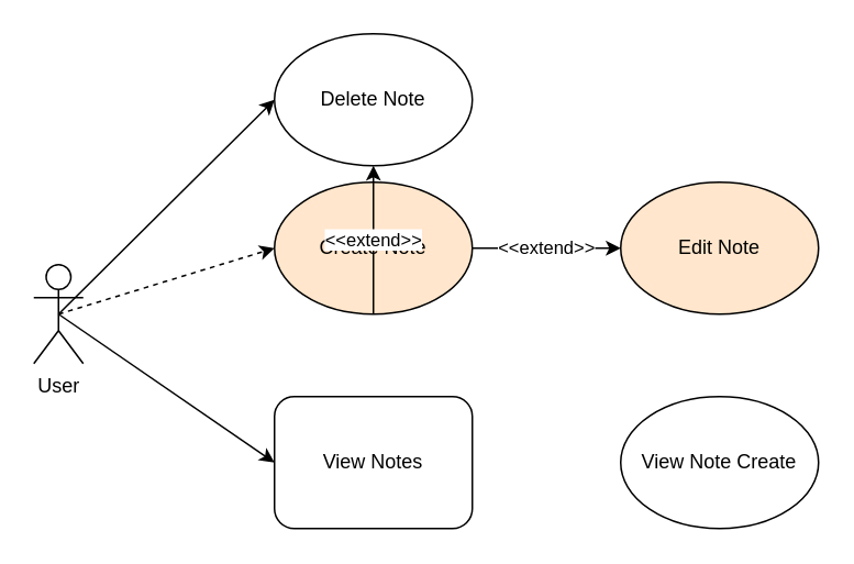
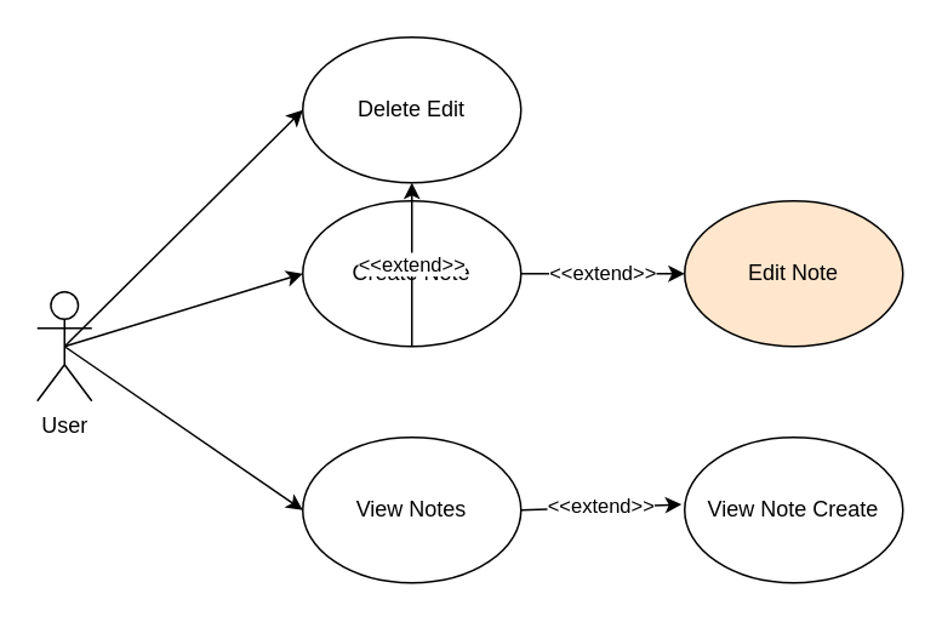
  <mxCell id="0" />
  <mxCell id="1" parent="0" />
- <mxCell id="2" style="rounded=0;orthogonalLoop=1;jettySize=auto;html=1;exitX=0.5;exitY=0.5;exitDx=0;exitDy=0;exitPerimeter=0;entryX=0;entryY=0.5;entryDx=0;entryDy=0;dashed=1;" parent="1" source="3" target="5" edge="1"><mxGeometry relative="1" as="geometry"><mxPoint x="170" y="130" as="targetPoint" /></mxGeometry></mxCell>
+ <mxCell id="2" style="rounded=0;orthogonalLoop=1;jettySize=auto;html=1;exitX=0.5;exitY=0.5;exitDx=0;exitDy=0;exitPerimeter=0;entryX=0;entryY=0.5;entryDx=0;entryDy=0;" parent="1" source="3" target="5" edge="1"><mxGeometry relative="1" as="geometry"><mxPoint x="170" y="130" as="targetPoint" /></mxGeometry></mxCell>
  <mxCell id="3" value="User&lt;div&gt;&lt;br&gt;&lt;/div&gt;" style="shape=umlActor;verticalLabelPosition=bottom;verticalAlign=top;html=1;outlineConnect=0;" parent="1" vertex="1"><mxGeometry x="20" y="160" width="30" height="60" as="geometry" /></mxCell>
  <mxCell id="4" style="rounded=0;orthogonalLoop=1;jettySize=auto;html=1;exitX=0.5;exitY=0.5;exitDx=0;exitDy=0;exitPerimeter=0;entryX=0;entryY=0.5;entryDx=0;entryDy=0;" parent="1" source="3" target="6" edge="1"><mxGeometry relative="1" as="geometry"><mxPoint x="170" y="250" as="targetPoint" /><mxPoint x="45" y="200" as="sourcePoint" /></mxGeometry></mxCell>
- <mxCell id="5" value="Create Note" style="ellipse;whiteSpace=wrap;html=1;fillColor=#ffe6cc;" parent="1" vertex="1"><mxGeometry x="166" y="110" width="120" height="80" as="geometry" /></mxCell>
- <mxCell id="6" value="View Notes" style="whiteSpace=wrap;html=1;rounded=1;" parent="1" vertex="1"><mxGeometry x="166" y="240" width="120" height="80" as="geometry" /></mxCell>
+ <mxCell id="5" value="Create Note" style="ellipse;whiteSpace=wrap;html=1;" parent="1" vertex="1"><mxGeometry x="166" y="110" width="120" height="80" as="geometry" /></mxCell>
+ <mxCell id="6" value="View Notes" style="ellipse;whiteSpace=wrap;html=1;" parent="1" vertex="1"><mxGeometry x="166" y="240" width="120" height="80" as="geometry" /></mxCell>
  <mxCell id="7" value="&amp;lt;&amp;lt;extend&amp;gt;&amp;gt;" style="endArrow=classic;html=1;rounded=0;exitX=0.5;exitY=1;exitDx=0;exitDy=0;" parent="1" source="5" target="8" edge="1"><mxGeometry width="50" height="50" relative="1" as="geometry"><mxPoint x="180" y="240" as="sourcePoint" /><mxPoint x="230" y="190" as="targetPoint" /></mxGeometry></mxCell>
- <mxCell id="8" value="Delete Note" style="ellipse;whiteSpace=wrap;html=1;" parent="1" vertex="1"><mxGeometry x="166" y="20" width="120" height="80" as="geometry" /></mxCell>
+ <mxCell id="8" value="Delete Edit" style="ellipse;whiteSpace=wrap;html=1;" parent="1" vertex="1"><mxGeometry x="166" y="20" width="120" height="80" as="geometry" /></mxCell>
  <mxCell id="9" style="rounded=0;orthogonalLoop=1;jettySize=auto;html=1;exitX=0.5;exitY=0.5;exitDx=0;exitDy=0;exitPerimeter=0;entryX=0;entryY=0.5;entryDx=0;entryDy=0;" parent="1" source="3" target="8" edge="1"><mxGeometry relative="1" as="geometry"><mxPoint x="180" y="140" as="targetPoint" /><mxPoint x="45" y="200" as="sourcePoint" /></mxGeometry></mxCell>
  <mxCell id="10" value="Edit Note" style="ellipse;whiteSpace=wrap;html=1;fillColor=#ffe6cc;" vertex="1" parent="1"><mxGeometry x="376" y="110" width="120" height="80" as="geometry" /></mxCell>
  <mxCell id="11" value="View Note Create" style="ellipse;whiteSpace=wrap;html=1;" vertex="1" parent="1"><mxGeometry x="376" y="240" width="120" height="80" as="geometry" /></mxCell>
  <mxCell id="12" value="&amp;lt;&amp;lt;extend&amp;gt;&amp;gt;" style="endArrow=classic;html=1;rounded=0;exitX=0.5;exitY=1;exitDx=0;exitDy=0;entryX=0;entryY=0.5;entryDx=0;entryDy=0;" edge="1" parent="1" target="10"><mxGeometry width="50" height="50" relative="1" as="geometry"><mxPoint x="286" y="150" as="sourcePoint" /><mxPoint x="326" y="150" as="targetPoint" /><mxPoint as="offset" /></mxGeometry></mxCell>
+ <mxCell id="13" value="&amp;lt;&amp;lt;extend&amp;gt;&amp;gt;" style="endArrow=classic;html=1;rounded=0;exitX=1;exitY=0.5;exitDx=0;exitDy=0;entryX=-0.014;entryY=0.461;entryDx=0;entryDy=0;entryPerimeter=0;" edge="1" parent="1" source="6" target="11"><mxGeometry width="50" height="50" relative="1" as="geometry"><mxPoint x="236" y="200" as="sourcePoint" /><mxPoint x="236" y="250" as="targetPoint" /></mxGeometry></mxCell>
